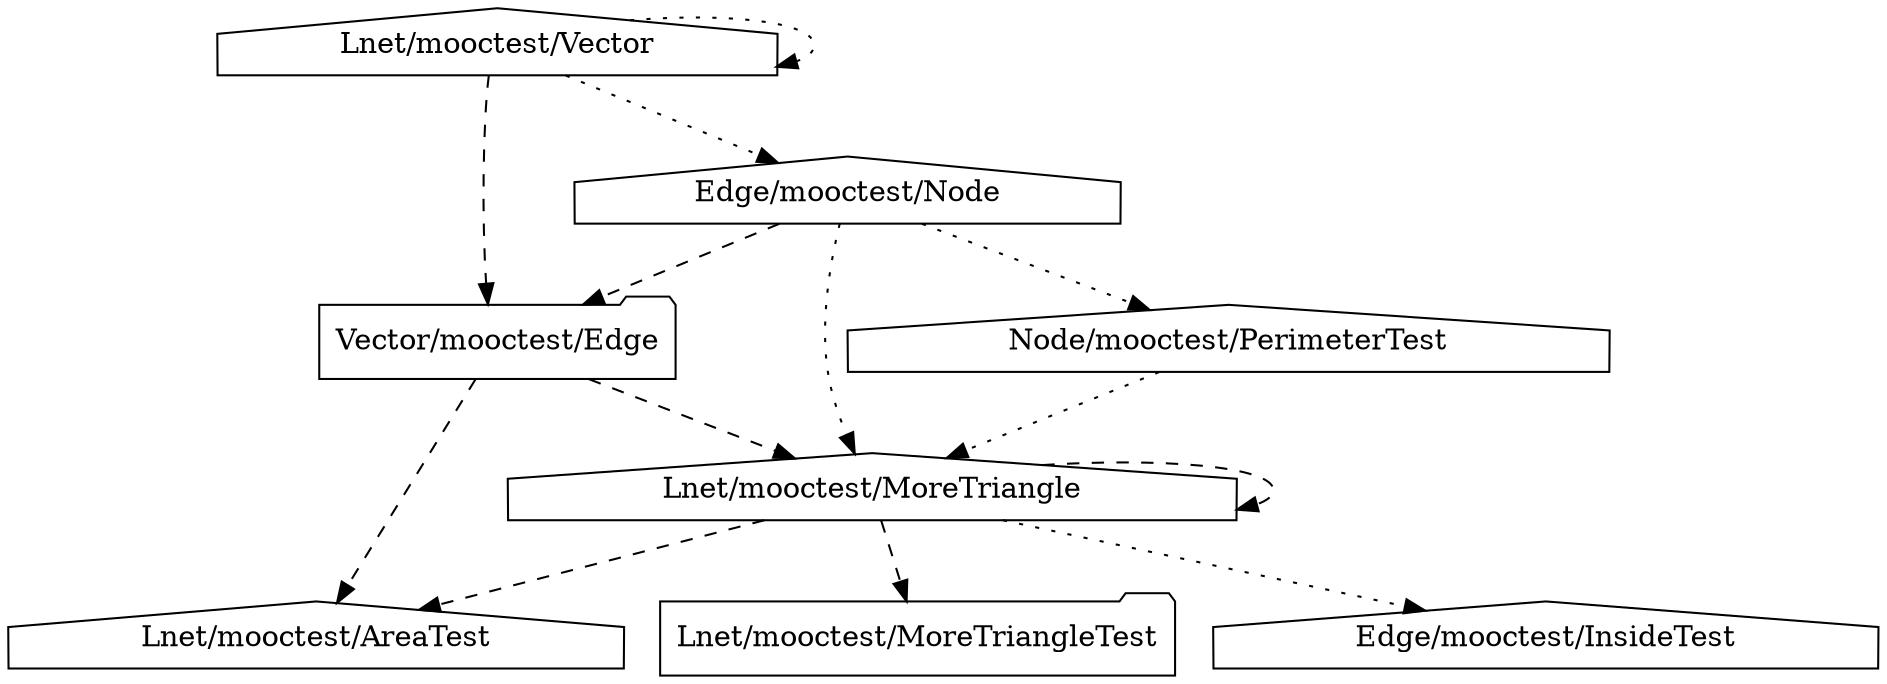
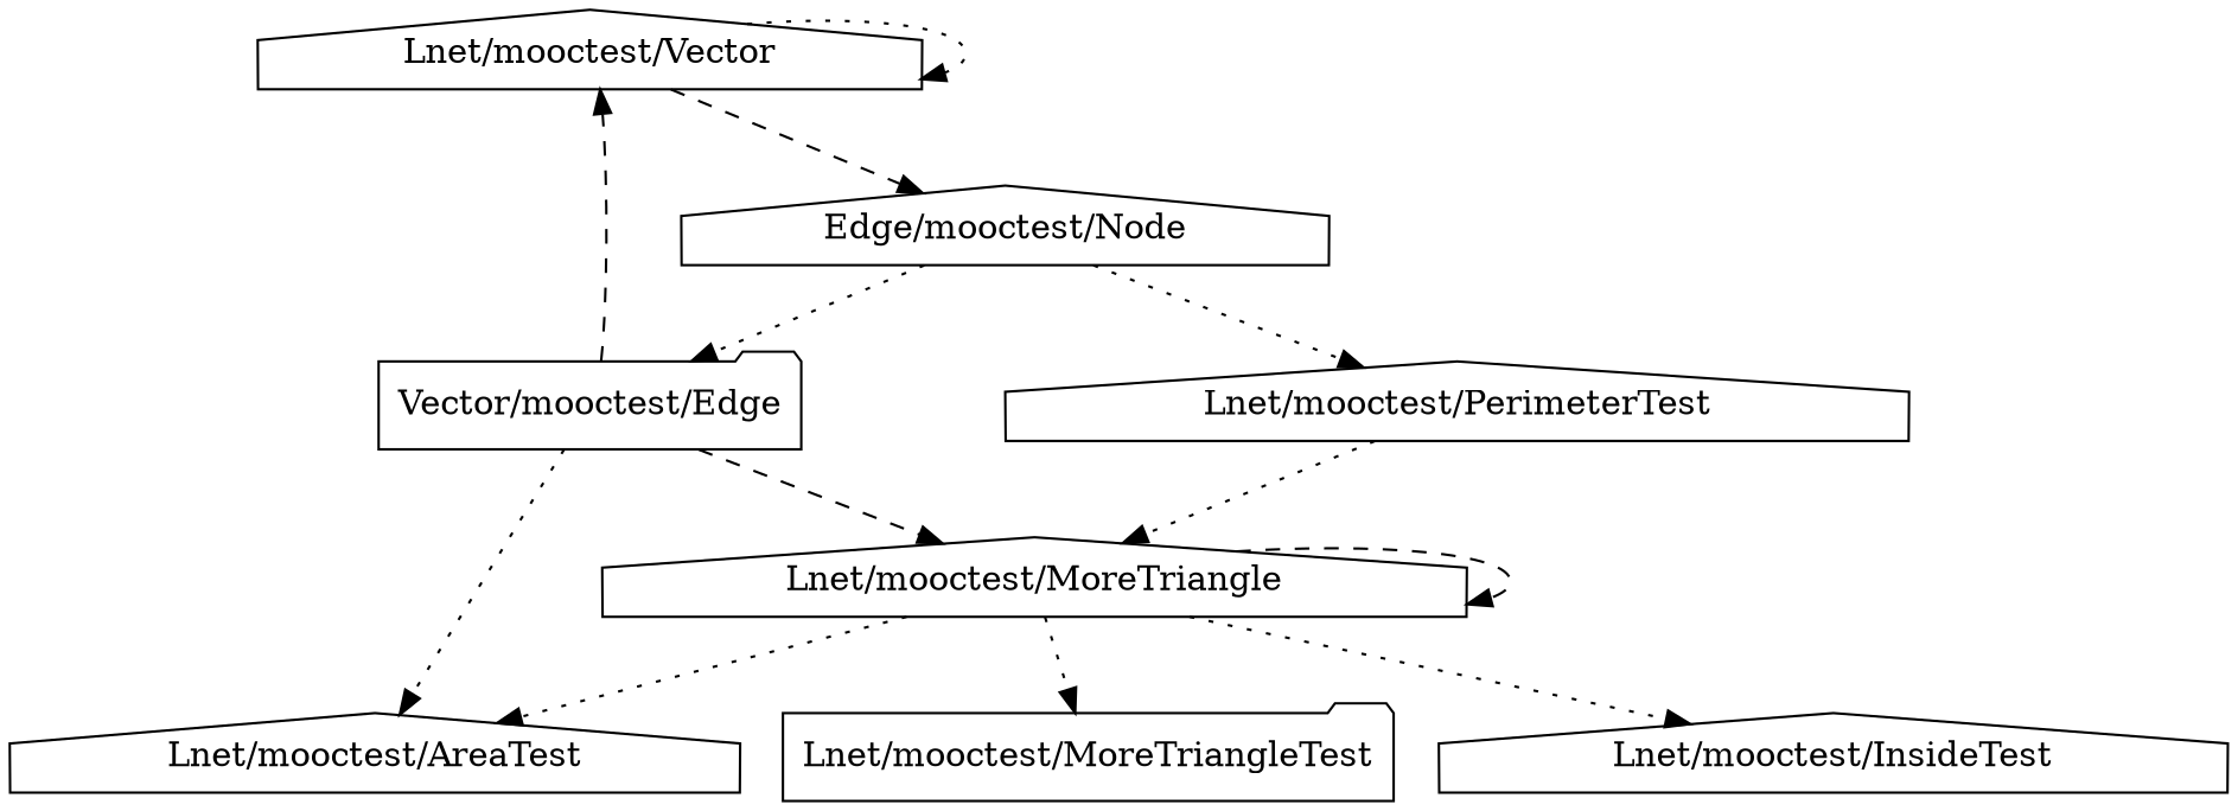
  digraph {
    node [shape=house]
    edge [style=dotted]
    "Lnet/mooctest/Vector"
    n2 [label="Vector/mooctest/Edge" shape=folder]
    n3 [label="Edge/mooctest/Node"]
    "Lnet/mooctest/MoreTriangle"
    "Lnet/mooctest/AreaTest"
-   "Lnet/mooctest/PerimeterTest" [label="Node/mooctest/PerimeterTest"]
+   "Lnet/mooctest/PerimeterTest"
    "Lnet/mooctest/MoreTriangleTest" [shape=folder]
-   "Lnet/mooctest/InsideTest" [label="Edge/mooctest/InsideTest"]
+   "Lnet/mooctest/InsideTest"
    "Lnet/mooctest/Vector" -> "Lnet/mooctest/Vector"
-   "Lnet/mooctest/Vector" -> n2 [style=dashed]
-   "Lnet/mooctest/Vector" -> n3
+   n2 -> "Lnet/mooctest/Vector" [style=dashed]
+   "Lnet/mooctest/Vector" -> n3 [style=dashed]
    n2 -> "Lnet/mooctest/MoreTriangle" [style=dashed]
-   n2 -> "Lnet/mooctest/AreaTest" [style=dashed]
-   n3 -> n2 [style=dashed]
-   n3 -> "Lnet/mooctest/MoreTriangle"
+   n2 -> "Lnet/mooctest/AreaTest"
+   n3 -> n2
    n3 -> "Lnet/mooctest/PerimeterTest"
    "Lnet/mooctest/MoreTriangle" -> "Lnet/mooctest/MoreTriangle" [style=dashed]
-   "Lnet/mooctest/MoreTriangle" -> "Lnet/mooctest/AreaTest" [style=dashed]
-   "Lnet/mooctest/MoreTriangle" -> "Lnet/mooctest/MoreTriangleTest" [style=dashed]
+   "Lnet/mooctest/MoreTriangle" -> "Lnet/mooctest/AreaTest"
+   "Lnet/mooctest/MoreTriangle" -> "Lnet/mooctest/MoreTriangleTest"
    "Lnet/mooctest/MoreTriangle" -> "Lnet/mooctest/InsideTest"
    "Lnet/mooctest/PerimeterTest" -> "Lnet/mooctest/MoreTriangle"
  }
